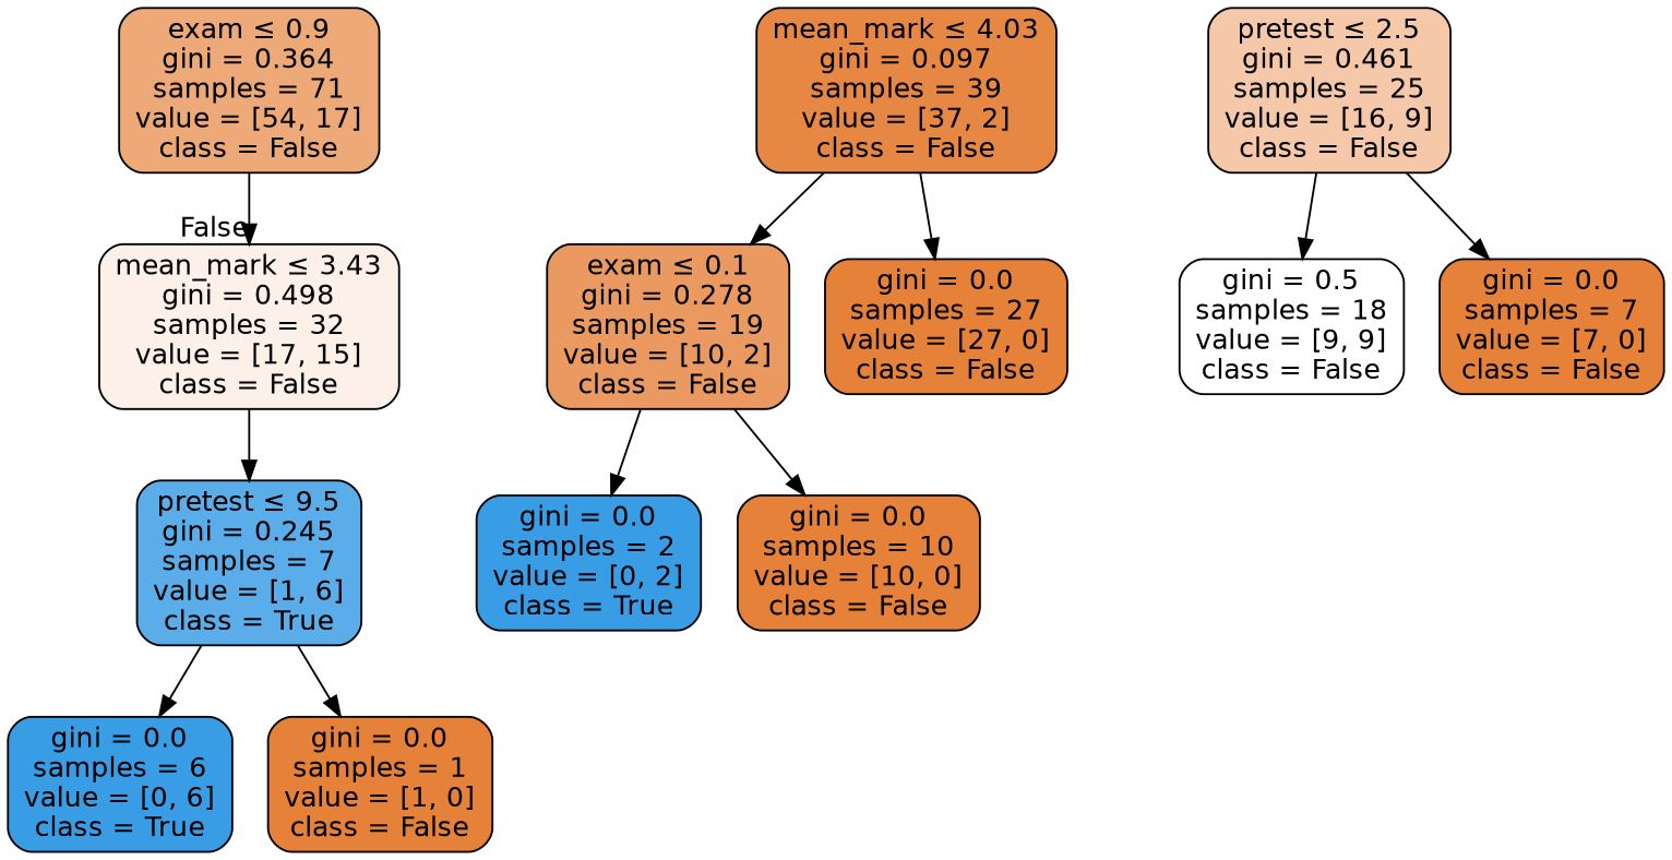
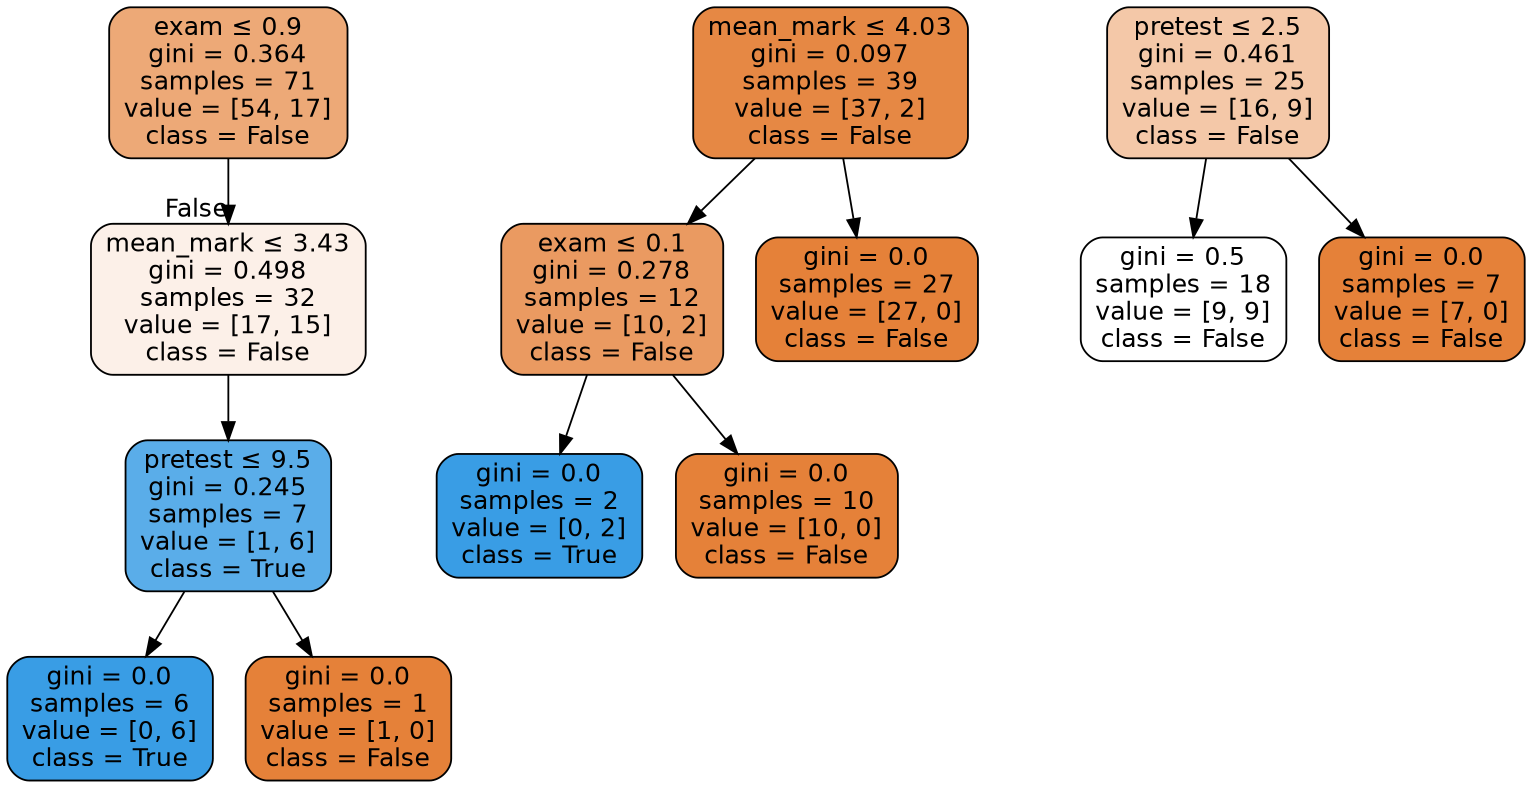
  digraph {
    node [color=black fillcolor="#e58139" fontname=helvetica shape=box style="filled, rounded"]
    edge [fontname=helvetica]
    n1 [fillcolor="#eda977" label=<exam &le; 0.9<br/>gini = 0.364<br/>samples = 71<br/>value = [54, 17]<br/>class = False>]
    n2 [fillcolor="#fcf0e8" label=<mean_mark &le; 3.43<br/>gini = 0.498<br/>samples = 32<br/>value = [17, 15]<br/>class = False>]
    n3 [fillcolor="#e68844" label=<mean_mark &le; 4.03<br/>gini = 0.097<br/>samples = 39<br/>value = [37, 2]<br/>class = False>]
-   n4 [fillcolor="#ea9a61" label=<exam &le; 0.1<br/>gini = 0.278<br/>samples = 19<br/>value = [10, 2]<br/>class = False>]
+   n4 [fillcolor="#ea9a61" label=<exam &le; 0.1<br/>gini = 0.278<br/>samples = 12<br/>value = [10, 2]<br/>class = False>]
    n5 [label=<gini = 0.0<br/>samples = 27<br/>value = [27, 0]<br/>class = False>]
    n6 [fillcolor="#5aade9" label=<pretest &le; 9.5<br/>gini = 0.245<br/>samples = 7<br/>value = [1, 6]<br/>class = True>]
    n7 [fillcolor="#399de5" label=<gini = 0.0<br/>samples = 2<br/>value = [0, 2]<br/>class = True>]
    n8 [label=<gini = 0.0<br/>samples = 10<br/>value = [10, 0]<br/>class = False>]
    n9 [fillcolor="#399de5" label=<gini = 0.0<br/>samples = 6<br/>value = [0, 6]<br/>class = True>]
    n10 [label=<gini = 0.0<br/>samples = 1<br/>value = [1, 0]<br/>class = False>]
    n11 [fillcolor="#f4c8a8" label=<pretest &le; 2.5<br/>gini = 0.461<br/>samples = 25<br/>value = [16, 9]<br/>class = False>]
    n12 [fillcolor="#ffffff" label=<gini = 0.5<br/>samples = 18<br/>value = [9, 9]<br/>class = False>]
    n13 [label=<gini = 0.0<br/>samples = 7<br/>value = [7, 0]<br/>class = False>]
    n1 -> n2 [headlabel=False labelangle=-45 labeldistance=2.5]
    n2 -> n6
    n3 -> n4
    n3 -> n5
    n4 -> n7
    n4 -> n8
    n6 -> n9
    n6 -> n10
    n11 -> n12
    n11 -> n13
  }
